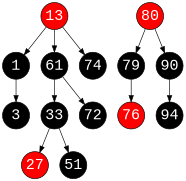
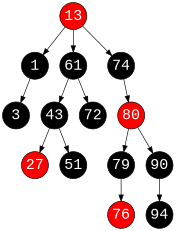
  digraph {
    fontname="Liberation Mono"
    node [color=black fixedsize=true fontcolor=white fontname="Liberation Mono" fontsize=24 fontweight=bold shape=circle style=filled]
    edge [fontname="Liberation Mono"]
    n1 [label=1 width=.6]
    3 [width=.6]
    13 [fillcolor=red width=.6]
    61 [width=.6]
    74 [width=.6]
-   43 [width=.6 label=33]
+   43 [width=.6]
    72 [width=.6]
    27 [fillcolor=red width=.6]
    51 [fillcolor=black width=.6]
    76 [fillcolor=red width=.6]
    79 [width=.6]
    80 [fillcolor=red width=.6]
    90 [width=.6]
    94 [width=.6]
    n1 -> 3
    13 -> n1
    13 -> 61
    13 -> 74
    61 -> 43
    61 -> 72
+   74 -> 80
    43 -> 27
    43 -> 51
    79 -> 76
    80 -> 79
    80 -> 90
    90 -> 94
  }
